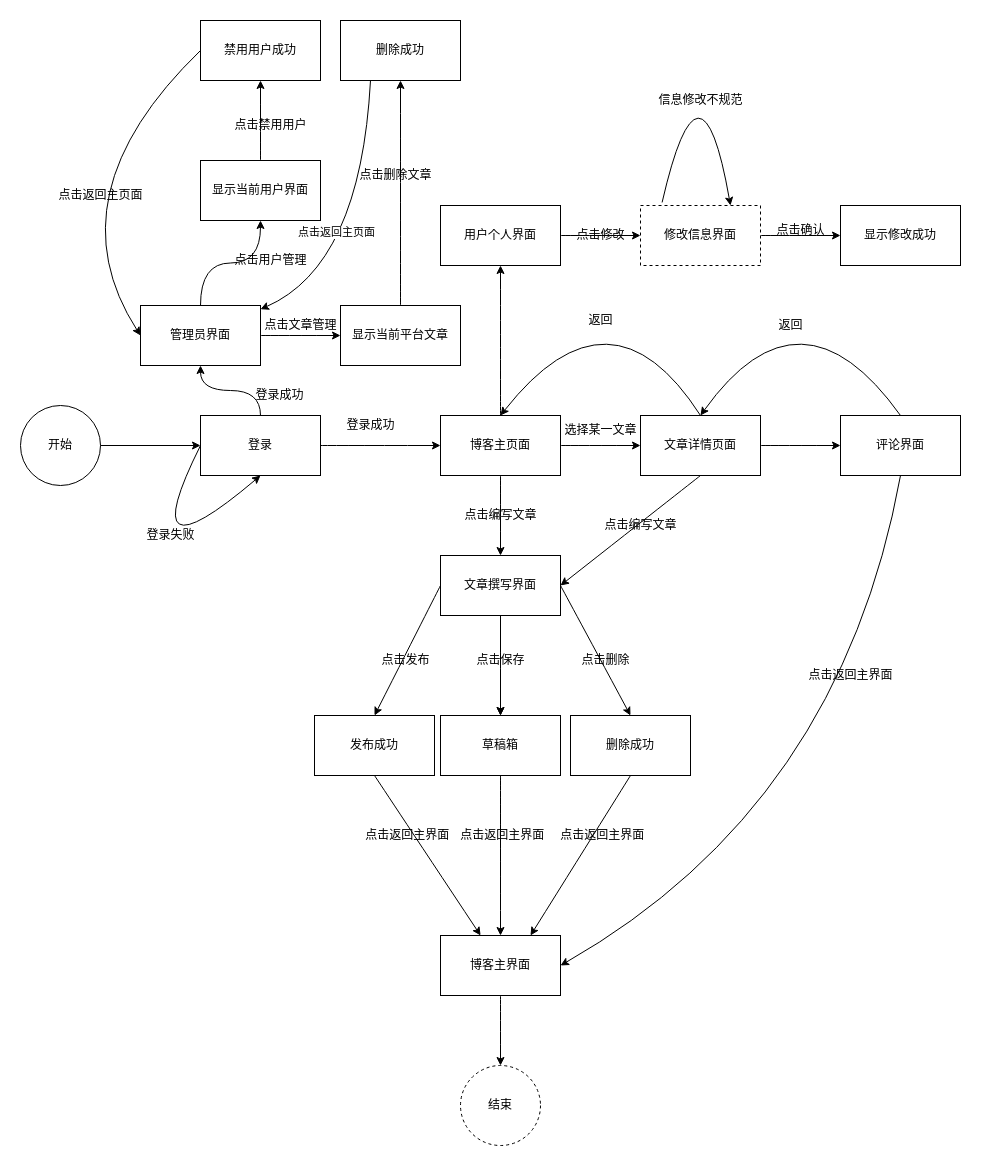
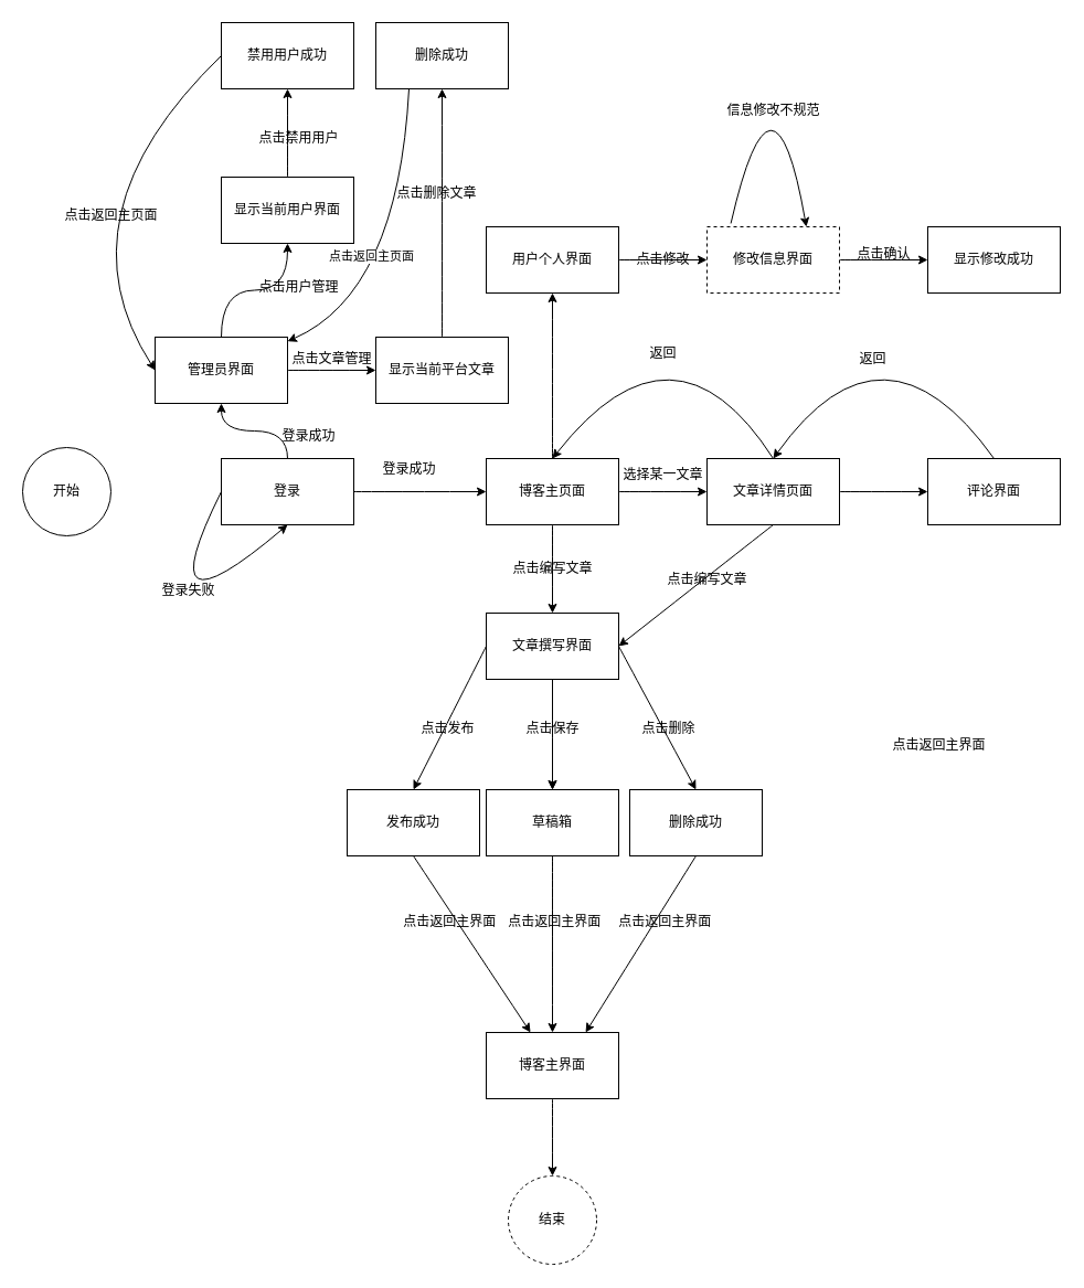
  <mxCell id="0" />
  <mxCell id="1" parent="0" />
  <mxCell id="2" value="开始" style="ellipse;whiteSpace=wrap;html=1;aspect=fixed;" parent="1" vertex="1"><mxGeometry x="20" y="405" width="80" height="80" as="geometry" /></mxCell>
  <mxCell id="3" value="" style="edgeStyle=orthogonalEdgeStyle;curved=1;orthogonalLoop=1;jettySize=auto;html=1;" edge="1" parent="1" source="4" target="59"><mxGeometry relative="1" as="geometry" /></mxCell>
  <mxCell id="4" value="登录" style="rounded=0;whiteSpace=wrap;html=1;" parent="1" vertex="1"><mxGeometry x="200" y="415" width="120" height="60" as="geometry" /></mxCell>
- <mxCell id="5" value="" style="endArrow=classic;html=1;rounded=0;exitX=1;exitY=0.5;exitDx=0;exitDy=0;entryX=0;entryY=0.5;entryDx=0;entryDy=0;" parent="1" source="2" target="4" edge="1"><mxGeometry width="50" height="50" relative="1" as="geometry"><mxPoint x="350" y="475" as="sourcePoint" /><mxPoint x="400" y="425" as="targetPoint" /></mxGeometry></mxCell>
  <mxCell id="6" value="" style="edgeStyle=orthogonalEdgeStyle;curved=1;orthogonalLoop=1;jettySize=auto;html=1;" edge="1" parent="1" source="9" target="13"><mxGeometry relative="1" as="geometry" /></mxCell>
  <mxCell id="7" value="" style="edgeStyle=orthogonalEdgeStyle;curved=1;orthogonalLoop=1;jettySize=auto;html=1;" edge="1" parent="1" source="9" target="16"><mxGeometry relative="1" as="geometry" /></mxCell>
  <mxCell id="8" value="" style="edgeStyle=orthogonalEdgeStyle;curved=1;orthogonalLoop=1;jettySize=auto;html=1;" edge="1" parent="1" source="9" target="49"><mxGeometry relative="1" as="geometry" /></mxCell>
  <mxCell id="9" value="博客主页面" style="rounded=0;whiteSpace=wrap;html=1;" vertex="1" parent="1"><mxGeometry x="440" y="415" width="120" height="60" as="geometry" /></mxCell>
  <mxCell id="10" value="" style="endArrow=classic;html=1;curved=1;exitX=1;exitY=0.5;exitDx=0;exitDy=0;entryX=0;entryY=0.5;entryDx=0;entryDy=0;" edge="1" parent="1" source="4" target="9"><mxGeometry width="50" height="50" relative="1" as="geometry"><mxPoint x="350" y="555" as="sourcePoint" /><mxPoint x="400" y="505" as="targetPoint" /></mxGeometry></mxCell>
  <mxCell id="11" value="登录成功" style="text;html=1;align=center;verticalAlign=middle;resizable=0;points=[];autosize=1;strokeColor=none;fillColor=none;" vertex="1" parent="1"><mxGeometry x="335" y="410" width="70" height="30" as="geometry" /></mxCell>
  <mxCell id="12" value="" style="edgeStyle=orthogonalEdgeStyle;curved=1;orthogonalLoop=1;jettySize=auto;html=1;" edge="1" parent="1" source="13" target="17"><mxGeometry relative="1" as="geometry" /></mxCell>
  <mxCell id="13" value="文章详情页面" style="whiteSpace=wrap;html=1;rounded=0;" vertex="1" parent="1"><mxGeometry x="640" y="415" width="120" height="60" as="geometry" /></mxCell>
  <mxCell id="14" value="" style="edgeStyle=orthogonalEdgeStyle;curved=1;orthogonalLoop=1;jettySize=auto;html=1;" edge="1" parent="1" source="16" target="27"><mxGeometry relative="1" as="geometry" /></mxCell>
  <mxCell id="15" value="" style="edgeStyle=orthogonalEdgeStyle;curved=1;orthogonalLoop=1;jettySize=auto;html=1;startArrow=none;" edge="1" parent="1" source="30" target="27"><mxGeometry relative="1" as="geometry" /></mxCell>
  <mxCell id="16" value="文章撰写界面" style="whiteSpace=wrap;html=1;rounded=0;" vertex="1" parent="1"><mxGeometry x="440" y="555" width="120" height="60" as="geometry" /></mxCell>
  <mxCell id="17" value="评论界面" style="whiteSpace=wrap;html=1;rounded=0;" vertex="1" parent="1"><mxGeometry x="840" y="415" width="120" height="60" as="geometry" /></mxCell>
  <mxCell id="18" value="" style="endArrow=classic;html=1;curved=1;exitX=0.5;exitY=0;exitDx=0;exitDy=0;entryX=0.5;entryY=0;entryDx=0;entryDy=0;" edge="1" parent="1" source="17" target="13"><mxGeometry width="50" height="50" relative="1" as="geometry"><mxPoint x="880" y="405" as="sourcePoint" /><mxPoint x="930" y="355" as="targetPoint" /><Array as="points"><mxPoint x="800" y="275" /></Array></mxGeometry></mxCell>
  <mxCell id="19" value="返回" style="text;html=1;align=center;verticalAlign=middle;resizable=0;points=[];autosize=1;strokeColor=none;fillColor=none;" vertex="1" parent="1"><mxGeometry x="765" y="310" width="50" height="30" as="geometry" /></mxCell>
  <mxCell id="20" value="" style="endArrow=classic;html=1;curved=1;entryX=0.5;entryY=0;entryDx=0;entryDy=0;" edge="1" parent="1" target="9"><mxGeometry width="50" height="50" relative="1" as="geometry"><mxPoint x="700" y="415" as="sourcePoint" /><mxPoint x="630" y="505" as="targetPoint" /><Array as="points"><mxPoint x="610" y="275" /></Array></mxGeometry></mxCell>
  <mxCell id="21" value="返回" style="text;html=1;align=center;verticalAlign=middle;resizable=0;points=[];autosize=1;strokeColor=none;fillColor=none;" vertex="1" parent="1"><mxGeometry x="575" y="305" width="50" height="30" as="geometry" /></mxCell>
  <mxCell id="22" value="点击编写文章" style="text;html=1;align=center;verticalAlign=middle;resizable=0;points=[];autosize=1;strokeColor=none;fillColor=none;" vertex="1" parent="1"><mxGeometry x="450" y="500" width="100" height="30" as="geometry" /></mxCell>
  <mxCell id="23" value="" style="endArrow=classic;html=1;curved=1;exitX=0.5;exitY=1;exitDx=0;exitDy=0;entryX=1;entryY=0.5;entryDx=0;entryDy=0;" edge="1" parent="1" source="13" target="16"><mxGeometry width="50" height="50" relative="1" as="geometry"><mxPoint x="520" y="555" as="sourcePoint" /><mxPoint x="570" y="505" as="targetPoint" /></mxGeometry></mxCell>
  <mxCell id="24" value="点击编写文章" style="text;html=1;align=center;verticalAlign=middle;resizable=0;points=[];autosize=1;strokeColor=none;fillColor=none;" vertex="1" parent="1"><mxGeometry x="590" y="510" width="100" height="30" as="geometry" /></mxCell>
  <mxCell id="25" value="发布成功" style="whiteSpace=wrap;html=1;rounded=0;" vertex="1" parent="1"><mxGeometry x="314" y="715" width="120" height="60" as="geometry" /></mxCell>
  <mxCell id="26" value="点击发布" style="text;html=1;align=center;verticalAlign=middle;resizable=0;points=[];autosize=1;strokeColor=none;fillColor=none;" vertex="1" parent="1"><mxGeometry x="370" y="645" width="70" height="30" as="geometry" /></mxCell>
  <mxCell id="27" value="草稿箱" style="whiteSpace=wrap;html=1;rounded=0;" vertex="1" parent="1"><mxGeometry x="440" y="715" width="120" height="60" as="geometry" /></mxCell>
  <mxCell id="28" value="删除成功" style="whiteSpace=wrap;html=1;" vertex="1" parent="1"><mxGeometry x="570" y="715" width="120" height="60" as="geometry" /></mxCell>
  <mxCell id="29" value="" style="endArrow=classic;html=1;curved=1;exitX=1;exitY=0.5;exitDx=0;exitDy=0;entryX=0.5;entryY=0;entryDx=0;entryDy=0;" edge="1" parent="1" source="16" target="28"><mxGeometry width="50" height="50" relative="1" as="geometry"><mxPoint x="520" y="715" as="sourcePoint" /><mxPoint x="570" y="665" as="targetPoint" /></mxGeometry></mxCell>
  <mxCell id="30" value="点击保存" style="text;html=1;align=center;verticalAlign=middle;resizable=0;points=[];autosize=1;strokeColor=none;fillColor=none;" vertex="1" parent="1"><mxGeometry x="465" y="645" width="70" height="30" as="geometry" /></mxCell>
  <mxCell id="31" value="" style="edgeStyle=orthogonalEdgeStyle;curved=1;orthogonalLoop=1;jettySize=auto;html=1;endArrow=none;" edge="1" parent="1" source="16" target="30"><mxGeometry relative="1" as="geometry"><mxPoint x="500" y="615" as="sourcePoint" /><mxPoint x="500" y="715" as="targetPoint" /></mxGeometry></mxCell>
  <mxCell id="32" value="" style="endArrow=classic;html=1;curved=1;exitX=0;exitY=0.5;exitDx=0;exitDy=0;entryX=0.5;entryY=0;entryDx=0;entryDy=0;" edge="1" parent="1" source="16" target="25"><mxGeometry width="50" height="50" relative="1" as="geometry"><mxPoint x="520" y="715" as="sourcePoint" /><mxPoint x="570" y="665" as="targetPoint" /></mxGeometry></mxCell>
  <mxCell id="33" value="点击删除" style="text;html=1;align=center;verticalAlign=middle;resizable=0;points=[];autosize=1;strokeColor=none;fillColor=none;" vertex="1" parent="1"><mxGeometry x="570" y="645" width="70" height="30" as="geometry" /></mxCell>
  <mxCell id="34" value="选择某一文章" style="text;html=1;align=center;verticalAlign=middle;resizable=0;points=[];autosize=1;strokeColor=none;fillColor=none;" vertex="1" parent="1"><mxGeometry x="550" y="415" width="100" height="30" as="geometry" /></mxCell>
  <mxCell id="35" value="博客主界面" style="whiteSpace=wrap;html=1;" vertex="1" parent="1"><mxGeometry x="440" y="935" width="120" height="60" as="geometry" /></mxCell>
  <mxCell id="36" value="" style="endArrow=classic;html=1;curved=1;exitX=0.5;exitY=1;exitDx=0;exitDy=0;entryX=0.5;entryY=0;entryDx=0;entryDy=0;" edge="1" parent="1" source="27" target="35"><mxGeometry width="50" height="50" relative="1" as="geometry"><mxPoint x="520" y="885" as="sourcePoint" /><mxPoint x="570" y="835" as="targetPoint" /></mxGeometry></mxCell>
  <mxCell id="37" value="" style="endArrow=classic;html=1;curved=1;exitX=0.5;exitY=1;exitDx=0;exitDy=0;" edge="1" parent="1" source="25" target="35"><mxGeometry width="50" height="50" relative="1" as="geometry"><mxPoint x="370" y="825" as="sourcePoint" /><mxPoint x="420" y="775" as="targetPoint" /></mxGeometry></mxCell>
  <mxCell id="38" value="" style="endArrow=classic;html=1;curved=1;exitX=0.5;exitY=1;exitDx=0;exitDy=0;entryX=0.75;entryY=0;entryDx=0;entryDy=0;" edge="1" parent="1" source="28" target="35"><mxGeometry width="50" height="50" relative="1" as="geometry"><mxPoint x="520" y="885" as="sourcePoint" /><mxPoint x="570" y="835" as="targetPoint" /></mxGeometry></mxCell>
  <mxCell id="39" value="&amp;nbsp;点击返回主界面" style="text;html=1;align=center;verticalAlign=middle;resizable=0;points=[];autosize=1;strokeColor=none;fillColor=none;" vertex="1" parent="1"><mxGeometry x="445" y="820" width="110" height="30" as="geometry" /></mxCell>
  <mxCell id="40" value="&amp;nbsp;点击返回主界面" style="text;html=1;align=center;verticalAlign=middle;resizable=0;points=[];autosize=1;strokeColor=none;fillColor=none;" vertex="1" parent="1"><mxGeometry x="545" y="820" width="110" height="30" as="geometry" /></mxCell>
  <mxCell id="41" value="&amp;nbsp;点击返回主界面" style="text;html=1;align=center;verticalAlign=middle;resizable=0;points=[];autosize=1;strokeColor=none;fillColor=none;" vertex="1" parent="1"><mxGeometry x="350" y="820" width="110" height="30" as="geometry" /></mxCell>
  <mxCell id="42" value="结束" style="ellipse;whiteSpace=wrap;html=1;aspect=fixed;dashed=1;" vertex="1" parent="1"><mxGeometry x="460" y="1065" width="80" height="80" as="geometry" /></mxCell>
  <mxCell id="43" value="" style="endArrow=classic;html=1;curved=1;exitX=0.5;exitY=1;exitDx=0;exitDy=0;entryX=0.5;entryY=0;entryDx=0;entryDy=0;" edge="1" parent="1" source="35" target="42"><mxGeometry width="50" height="50" relative="1" as="geometry"><mxPoint x="520" y="1045" as="sourcePoint" /><mxPoint x="570" y="995" as="targetPoint" /></mxGeometry></mxCell>
- <mxCell id="44" value="" style="endArrow=classic;html=1;curved=1;exitX=0.5;exitY=1;exitDx=0;exitDy=0;entryX=1;entryY=0.5;entryDx=0;entryDy=0;" edge="1" parent="1" source="17" target="35"><mxGeometry width="50" height="50" relative="1" as="geometry"><mxPoint x="520" y="635" as="sourcePoint" /><mxPoint x="570" y="585" as="targetPoint" /><Array as="points"><mxPoint x="840" y="805" /></Array></mxGeometry></mxCell>
  <mxCell id="45" value="点击返回主界面" style="text;html=1;align=center;verticalAlign=middle;resizable=0;points=[];autosize=1;strokeColor=none;fillColor=none;" vertex="1" parent="1"><mxGeometry x="795" y="660" width="110" height="30" as="geometry" /></mxCell>
  <mxCell id="46" value="" style="endArrow=classic;html=1;curved=1;exitX=0;exitY=0.5;exitDx=0;exitDy=0;" edge="1" parent="1" source="4"><mxGeometry width="50" height="50" relative="1" as="geometry"><mxPoint x="390" y="585" as="sourcePoint" /><mxPoint x="260" y="475" as="targetPoint" /><Array as="points"><mxPoint x="130" y="585" /></Array></mxGeometry></mxCell>
  <mxCell id="47" value="登录失败" style="text;html=1;align=center;verticalAlign=middle;resizable=0;points=[];autosize=1;strokeColor=none;fillColor=none;" vertex="1" parent="1"><mxGeometry x="135" y="520" width="70" height="30" as="geometry" /></mxCell>
  <mxCell id="48" value="" style="edgeStyle=orthogonalEdgeStyle;curved=1;orthogonalLoop=1;jettySize=auto;html=1;" edge="1" parent="1" source="49" target="51"><mxGeometry relative="1" as="geometry" /></mxCell>
  <mxCell id="49" value="用户个人界面" style="whiteSpace=wrap;html=1;rounded=0;" vertex="1" parent="1"><mxGeometry x="440" y="205" width="120" height="60" as="geometry" /></mxCell>
  <mxCell id="50" value="" style="edgeStyle=orthogonalEdgeStyle;curved=1;orthogonalLoop=1;jettySize=auto;html=1;" edge="1" parent="1" source="51" target="52"><mxGeometry relative="1" as="geometry" /></mxCell>
  <mxCell id="51" value="修改信息界面" style="whiteSpace=wrap;html=1;rounded=0;dashed=1;" vertex="1" parent="1"><mxGeometry x="640" y="205" width="120" height="60" as="geometry" /></mxCell>
  <mxCell id="52" value="显示修改成功" style="whiteSpace=wrap;html=1;rounded=0;" vertex="1" parent="1"><mxGeometry x="840" y="205" width="120" height="60" as="geometry" /></mxCell>
  <mxCell id="53" value="点击修改" style="text;html=1;align=center;verticalAlign=middle;resizable=0;points=[];autosize=1;strokeColor=none;fillColor=none;" vertex="1" parent="1"><mxGeometry x="565" y="220" width="70" height="30" as="geometry" /></mxCell>
  <mxCell id="54" value="点击确认" style="text;html=1;align=center;verticalAlign=middle;resizable=0;points=[];autosize=1;strokeColor=none;fillColor=none;" vertex="1" parent="1"><mxGeometry x="765" y="215" width="70" height="30" as="geometry" /></mxCell>
  <mxCell id="55" value="" style="endArrow=classic;html=1;curved=1;exitX=0.18;exitY=-0.051;exitDx=0;exitDy=0;exitPerimeter=0;entryX=0.75;entryY=0;entryDx=0;entryDy=0;" edge="1" parent="1" source="51" target="51"><mxGeometry width="50" height="50" relative="1" as="geometry"><mxPoint x="650" y="185" as="sourcePoint" /><mxPoint x="700" y="135" as="targetPoint" /><Array as="points"><mxPoint x="700" y="35" /></Array></mxGeometry></mxCell>
  <mxCell id="56" value="信息修改不规范" style="text;html=1;align=center;verticalAlign=middle;resizable=0;points=[];autosize=1;strokeColor=none;fillColor=none;" vertex="1" parent="1"><mxGeometry x="645" y="85" width="110" height="30" as="geometry" /></mxCell>
  <mxCell id="57" value="" style="edgeStyle=orthogonalEdgeStyle;curved=1;orthogonalLoop=1;jettySize=auto;html=1;" edge="1" parent="1" source="59" target="61"><mxGeometry relative="1" as="geometry" /></mxCell>
  <mxCell id="58" value="" style="edgeStyle=orthogonalEdgeStyle;curved=1;orthogonalLoop=1;jettySize=auto;html=1;" edge="1" parent="1" source="59" target="68"><mxGeometry relative="1" as="geometry" /></mxCell>
  <mxCell id="59" value="管理员界面" style="whiteSpace=wrap;html=1;rounded=0;" vertex="1" parent="1"><mxGeometry x="140" y="305" width="120" height="60" as="geometry" /></mxCell>
  <mxCell id="60" value="" style="edgeStyle=orthogonalEdgeStyle;curved=1;orthogonalLoop=1;jettySize=auto;html=1;" edge="1" parent="1" source="61" target="64"><mxGeometry relative="1" as="geometry" /></mxCell>
  <mxCell id="61" value="显示当前用户界面" style="whiteSpace=wrap;html=1;rounded=0;" vertex="1" parent="1"><mxGeometry x="200" y="160" width="120" height="60" as="geometry" /></mxCell>
  <mxCell id="62" value="登录成功" style="text;html=1;align=center;verticalAlign=middle;resizable=0;points=[];autosize=1;strokeColor=none;fillColor=none;" vertex="1" parent="1"><mxGeometry x="244" y="380" width="70" height="30" as="geometry" /></mxCell>
  <mxCell id="63" value="点击用户管理" style="text;html=1;align=center;verticalAlign=middle;resizable=0;points=[];autosize=1;strokeColor=none;fillColor=none;" vertex="1" parent="1"><mxGeometry x="220" y="245" width="100" height="30" as="geometry" /></mxCell>
  <mxCell id="64" value="禁用用户成功" style="whiteSpace=wrap;html=1;rounded=0;" vertex="1" parent="1"><mxGeometry x="200" y="20" width="120" height="60" as="geometry" /></mxCell>
  <mxCell id="65" value="点击禁用用户" style="text;html=1;align=center;verticalAlign=middle;resizable=0;points=[];autosize=1;strokeColor=none;fillColor=none;" vertex="1" parent="1"><mxGeometry x="220" y="110" width="100" height="30" as="geometry" /></mxCell>
  <mxCell id="66" value="" style="endArrow=classic;html=1;curved=1;entryX=0;entryY=0.5;entryDx=0;entryDy=0;exitX=0;exitY=0.5;exitDx=0;exitDy=0;" edge="1" parent="1" source="64" target="59"><mxGeometry width="50" height="50" relative="1" as="geometry"><mxPoint x="90" y="105" as="sourcePoint" /><mxPoint x="140" y="55" as="targetPoint" /><Array as="points"><mxPoint x="50" y="195" /></Array></mxGeometry></mxCell>
  <mxCell id="67" value="点击返回主页面" style="text;html=1;align=center;verticalAlign=middle;resizable=0;points=[];autosize=1;strokeColor=none;fillColor=none;" vertex="1" parent="1"><mxGeometry x="45" y="180" width="110" height="30" as="geometry" /></mxCell>
  <mxCell id="68" value="显示当前平台文章" style="whiteSpace=wrap;html=1;rounded=0;" vertex="1" parent="1"><mxGeometry x="340" y="305" width="120" height="60" as="geometry" /></mxCell>
  <mxCell id="69" value="删除成功" style="whiteSpace=wrap;html=1;" vertex="1" parent="1"><mxGeometry x="340" y="20" width="120" height="60" as="geometry" /></mxCell>
  <mxCell id="70" value="" style="endArrow=classic;html=1;curved=1;exitX=0.5;exitY=0;exitDx=0;exitDy=0;entryX=0.5;entryY=1;entryDx=0;entryDy=0;" edge="1" parent="1" source="68" target="69"><mxGeometry width="50" height="50" relative="1" as="geometry"><mxPoint x="440" y="325" as="sourcePoint" /><mxPoint x="490" y="275" as="targetPoint" /></mxGeometry></mxCell>
  <mxCell id="71" value="点击删除文章" style="text;html=1;align=center;verticalAlign=middle;resizable=0;points=[];autosize=1;strokeColor=none;fillColor=none;" vertex="1" parent="1"><mxGeometry x="345" y="160" width="100" height="30" as="geometry" /></mxCell>
  <mxCell id="72" value="点击文章管理" style="text;html=1;align=center;verticalAlign=middle;resizable=0;points=[];autosize=1;strokeColor=none;fillColor=none;" vertex="1" parent="1"><mxGeometry x="250" y="310" width="100" height="30" as="geometry" /></mxCell>
  <mxCell id="73" value="" style="endArrow=classic;html=1;curved=1;exitX=0.25;exitY=1;exitDx=0;exitDy=0;" edge="1" parent="1" source="69" target="59"><mxGeometry width="50" height="50" relative="1" as="geometry"><mxPoint x="440" y="155" as="sourcePoint" /><mxPoint x="490" y="105" as="targetPoint" /><Array as="points"><mxPoint x="360" y="265" /></Array></mxGeometry></mxCell>
  <mxCell id="74" value="点击返回主页面" style="edgeLabel;html=1;align=center;verticalAlign=middle;resizable=0;points=[];" vertex="1" connectable="0" parent="73"><mxGeometry x="0.038" y="-26" relative="1" as="geometry"><mxPoint as="offset" /></mxGeometry></mxCell>
